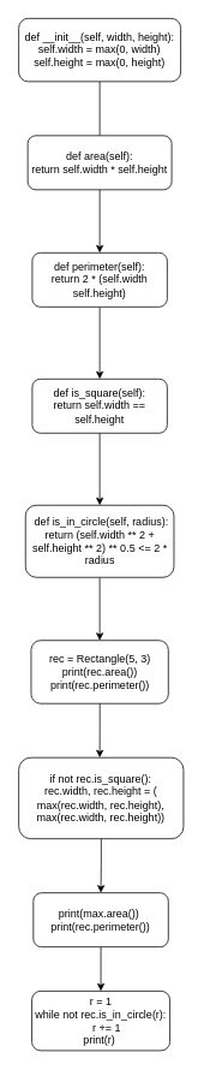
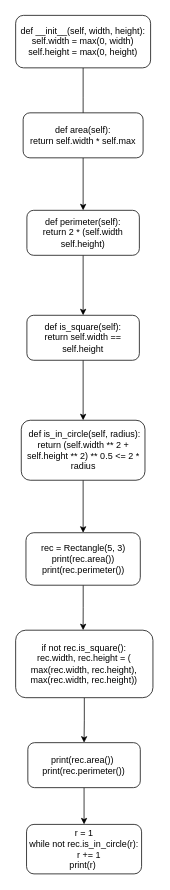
  <mxCell id="0" />
  <mxCell id="1" parent="0" />
  <mxCell id="2" style="edgeStyle=orthogonalEdgeStyle;rounded=0;orthogonalLoop=1;jettySize=auto;html=1;" edge="1" parent="1" source="3"><mxGeometry relative="1" as="geometry"><mxPoint x="110" y="170" as="targetPoint" /></mxGeometry></mxCell>
  <mxCell id="3" value="&lt;div&gt;def __init__(self, width, height):&lt;/div&gt;&lt;div&gt;self.width = max(0, width)&lt;/div&gt;&lt;div&gt;&lt;span style=&quot;background-color: initial;&quot;&gt;self.height = max(0, height)&lt;/span&gt;&lt;/div&gt;" style="rounded=1;whiteSpace=wrap;html=1;fontSize=12;glass=0;strokeWidth=1;shadow=0;" parent="1" vertex="1"><mxGeometry x="20" y="20" width="180" height="70" as="geometry" /></mxCell>
  <mxCell id="4" style="edgeStyle=orthogonalEdgeStyle;rounded=0;orthogonalLoop=1;jettySize=auto;html=1;entryX=0.5;entryY=0;entryDx=0;entryDy=0;" edge="1" parent="1" source="5" target="7"><mxGeometry relative="1" as="geometry" /></mxCell>
- <mxCell id="5" value="&lt;div&gt;def area(self):&lt;/div&gt;&lt;div&gt;return self.width * self.height&lt;/div&gt;" style="rounded=1;whiteSpace=wrap;html=1;fontSize=12;glass=0;strokeWidth=1;shadow=0;" vertex="1" parent="1"><mxGeometry x="30" y="150" width="160" height="60" as="geometry" /></mxCell>
+ <mxCell id="5" value="&lt;div&gt;def area(self):&lt;/div&gt;&lt;div&gt;return self.width * self.max&lt;/div&gt;" style="rounded=1;whiteSpace=wrap;html=1;fontSize=12;glass=0;strokeWidth=1;shadow=0;" vertex="1" parent="1"><mxGeometry x="30" y="150" width="160" height="60" as="geometry" /></mxCell>
  <mxCell id="6" style="edgeStyle=orthogonalEdgeStyle;rounded=0;orthogonalLoop=1;jettySize=auto;html=1;entryX=0.5;entryY=0;entryDx=0;entryDy=0;" edge="1" parent="1" source="7" target="9"><mxGeometry relative="1" as="geometry" /></mxCell>
  <mxCell id="7" value="&lt;div&gt;def perimeter(self):&lt;/div&gt;&lt;div&gt;return 2 * (self.width self.height)&lt;/div&gt;" style="rounded=1;whiteSpace=wrap;html=1;fontSize=12;glass=0;strokeWidth=1;shadow=0;" vertex="1" parent="1"><mxGeometry x="35" y="280" width="150" height="60" as="geometry" /></mxCell>
  <mxCell id="8" style="edgeStyle=orthogonalEdgeStyle;rounded=0;orthogonalLoop=1;jettySize=auto;html=1;entryX=0.5;entryY=0;entryDx=0;entryDy=0;" edge="1" parent="1" source="9" target="11"><mxGeometry relative="1" as="geometry" /></mxCell>
  <mxCell id="9" value="&lt;div&gt;def is_square(self):&lt;/div&gt;&lt;div&gt;return self.width == self.height&lt;/div&gt;" style="rounded=1;whiteSpace=wrap;html=1;fontSize=12;glass=0;strokeWidth=1;shadow=0;" vertex="1" parent="1"><mxGeometry x="35" y="420" width="150" height="60" as="geometry" /></mxCell>
  <mxCell id="10" style="edgeStyle=orthogonalEdgeStyle;rounded=0;orthogonalLoop=1;jettySize=auto;html=1;entryX=0.5;entryY=0;entryDx=0;entryDy=0;" edge="1" parent="1" source="11" target="13"><mxGeometry relative="1" as="geometry" /></mxCell>
  <mxCell id="11" value="&amp;nbsp;def is_in_circle(self, radius):&lt;div&gt;return (self.width ** 2 + self.height ** 2) ** 0.5 &amp;lt;= 2 * radius&lt;br&gt;&lt;/div&gt;" style="rounded=1;whiteSpace=wrap;html=1;fontSize=12;glass=0;strokeWidth=1;shadow=0;" vertex="1" parent="1"><mxGeometry x="27.5" y="560" width="165" height="80" as="geometry" /></mxCell>
  <mxCell id="12" style="edgeStyle=orthogonalEdgeStyle;rounded=0;orthogonalLoop=1;jettySize=auto;html=1;" edge="1" parent="1" source="13"><mxGeometry relative="1" as="geometry"><mxPoint x="110" y="840" as="targetPoint" /></mxGeometry></mxCell>
  <mxCell id="13" value="&lt;div&gt;rec = Rectangle(5, 3)&lt;br&gt;&lt;/div&gt;&lt;div&gt;print(rec.area())&lt;br&gt;&lt;/div&gt;&lt;div&gt;print(rec.perimeter())&lt;br&gt;&lt;/div&gt;" style="rounded=1;whiteSpace=wrap;html=1;fontSize=12;glass=0;strokeWidth=1;shadow=0;" vertex="1" parent="1"><mxGeometry x="33.75" y="710" width="152.5" height="70" as="geometry" /></mxCell>
  <mxCell id="14" style="edgeStyle=orthogonalEdgeStyle;rounded=0;orthogonalLoop=1;jettySize=auto;html=1;entryX=0.5;entryY=0;entryDx=0;entryDy=0;" edge="1" parent="1" source="15" target="17"><mxGeometry relative="1" as="geometry"><mxPoint x="111.56" y="970" as="targetPoint" /></mxGeometry></mxCell>
  <mxCell id="15" value="&lt;div&gt;if not rec.is_square():&lt;/div&gt;&lt;div&gt;rec.width, rec.height = (&lt;/div&gt;&lt;div&gt;max(rec.width, rec.height),&lt;/div&gt;&lt;div&gt;&lt;span style=&quot;background-color: initial;&quot;&gt;max(rec.width, rec.height)&lt;/span&gt;&lt;span style=&quot;background-color: initial;&quot;&gt;)&lt;/span&gt;&lt;/div&gt;" style="rounded=1;whiteSpace=wrap;html=1;fontSize=12;glass=0;strokeWidth=1;shadow=0;" vertex="1" parent="1"><mxGeometry x="20" y="840" width="183.12" height="90" as="geometry" /></mxCell>
  <mxCell id="16" style="edgeStyle=orthogonalEdgeStyle;rounded=0;orthogonalLoop=1;jettySize=auto;html=1;entryX=0.5;entryY=0;entryDx=0;entryDy=0;" edge="1" parent="1" source="17" target="18"><mxGeometry relative="1" as="geometry"><mxPoint x="111.6" y="1079" as="targetPoint" /></mxGeometry></mxCell>
- <mxCell id="17" value="print(max.area())&amp;nbsp;&lt;br&gt;&lt;div&gt;print(rec.perimeter())&lt;br&gt;&lt;/div&gt;" style="rounded=1;whiteSpace=wrap;html=1;fontSize=12;glass=0;strokeWidth=1;shadow=0;" vertex="1" parent="1"><mxGeometry x="36.25" y="990" width="150" height="60" as="geometry" /></mxCell>
+ <mxCell id="17" value="print(rec.area())&amp;nbsp;&lt;br&gt;&lt;div&gt;print(rec.perimeter())&lt;br&gt;&lt;/div&gt;" style="rounded=1;whiteSpace=wrap;html=1;fontSize=12;glass=0;strokeWidth=1;shadow=0;" vertex="1" parent="1"><mxGeometry x="36.25" y="990" width="150" height="60" as="geometry" /></mxCell>
  <mxCell id="18" value="&lt;div&gt;&lt;div&gt;r = 1&lt;/div&gt;&lt;div&gt;while not rec.is_in_circle(r):&lt;/div&gt;&lt;div&gt;&amp;nbsp; &amp;nbsp; r += 1&lt;/div&gt;&lt;div&gt;print(r)&amp;nbsp;&lt;/div&gt;&lt;/div&gt;" style="rounded=1;whiteSpace=wrap;html=1;fontSize=12;glass=0;strokeWidth=1;shadow=0;" vertex="1" parent="1"><mxGeometry x="34.53" y="1099" width="153.44" height="66" as="geometry" /></mxCell>
